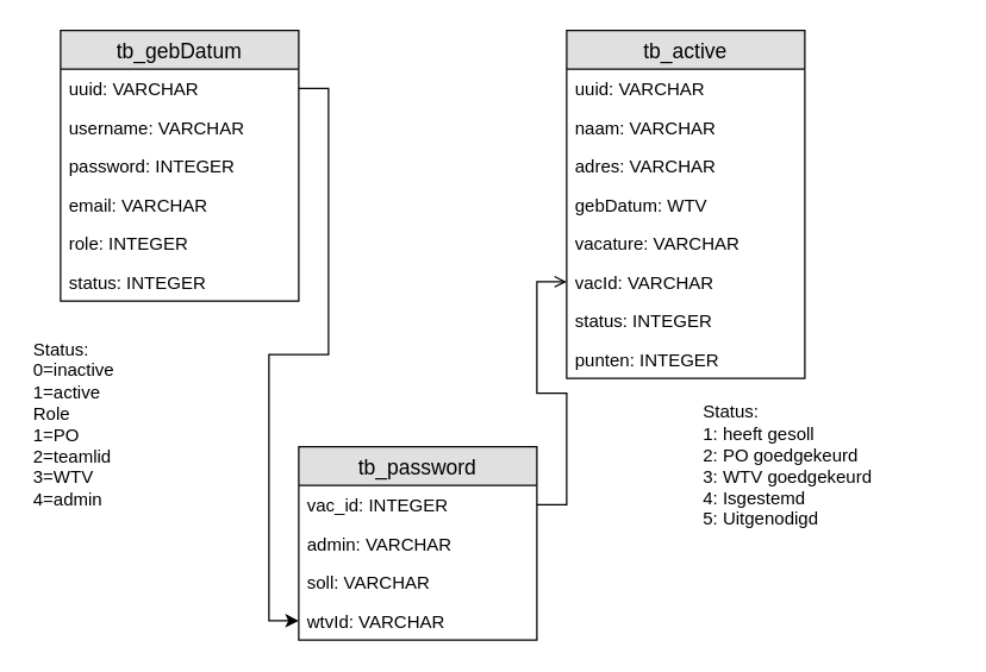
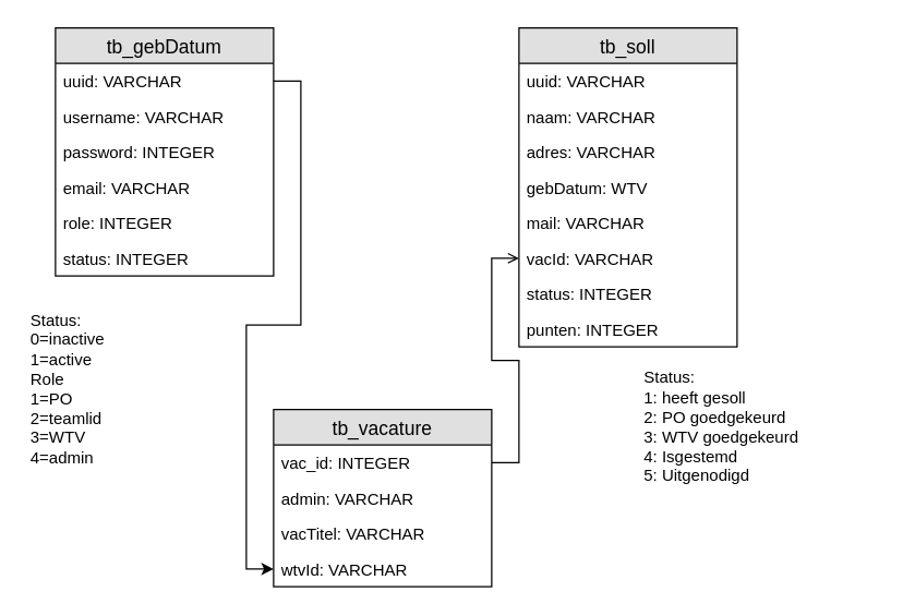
  <mxCell id="0" />
  <mxCell id="1" parent="0" />
  <mxCell id="2" value="tb_gebDatum" style="swimlane;fontStyle=0;childLayout=stackLayout;horizontal=1;startSize=26;fillColor=#e0e0e0;horizontalStack=0;resizeParent=1;resizeParentMax=0;resizeLast=0;collapsible=1;marginBottom=0;swimlaneFillColor=#ffffff;align=center;fontSize=14;" vertex="1" parent="1"><mxGeometry x="40" y="20" width="160" height="182" as="geometry" /></mxCell>
  <mxCell id="3" value="uuid: VARCHAR" style="text;strokeColor=none;fillColor=none;spacingLeft=4;spacingRight=4;overflow=hidden;rotatable=0;points=[[0,0.5],[1,0.5]];portConstraint=eastwest;fontSize=12;" vertex="1" parent="2"><mxGeometry y="26" width="160" height="26" as="geometry" /></mxCell>
  <mxCell id="4" value="username: VARCHAR" style="text;strokeColor=none;fillColor=none;spacingLeft=4;spacingRight=4;overflow=hidden;rotatable=0;points=[[0,0.5],[1,0.5]];portConstraint=eastwest;fontSize=12;" vertex="1" parent="2"><mxGeometry y="52" width="160" height="26" as="geometry" /></mxCell>
  <mxCell id="5" value="password: INTEGER" style="text;strokeColor=none;fillColor=none;spacingLeft=4;spacingRight=4;overflow=hidden;rotatable=0;points=[[0,0.5],[1,0.5]];portConstraint=eastwest;fontSize=12;" vertex="1" parent="2"><mxGeometry y="78" width="160" height="26" as="geometry" /></mxCell>
  <mxCell id="6" value="email: VARCHAR" style="text;strokeColor=none;fillColor=none;spacingLeft=4;spacingRight=4;overflow=hidden;rotatable=0;points=[[0,0.5],[1,0.5]];portConstraint=eastwest;fontSize=12;" vertex="1" parent="2"><mxGeometry y="104" width="160" height="26" as="geometry" /></mxCell>
  <mxCell id="7" value="role: INTEGER" style="text;strokeColor=none;fillColor=none;spacingLeft=4;spacingRight=4;overflow=hidden;rotatable=0;points=[[0,0.5],[1,0.5]];portConstraint=eastwest;fontSize=12;" vertex="1" parent="2"><mxGeometry y="130" width="160" height="26" as="geometry" /></mxCell>
  <mxCell id="8" value="status: INTEGER" style="text;strokeColor=none;fillColor=none;spacingLeft=4;spacingRight=4;overflow=hidden;rotatable=0;points=[[0,0.5],[1,0.5]];portConstraint=eastwest;fontSize=12;" vertex="1" parent="2"><mxGeometry y="156" width="160" height="26" as="geometry" /></mxCell>
- <mxCell id="9" value="tb_active" style="swimlane;fontStyle=0;childLayout=stackLayout;horizontal=1;startSize=26;fillColor=#e0e0e0;horizontalStack=0;resizeParent=1;resizeParentMax=0;resizeLast=0;collapsible=1;marginBottom=0;swimlaneFillColor=#ffffff;align=center;fontSize=14;" vertex="1" parent="1"><mxGeometry x="380" y="20" width="160" height="234" as="geometry" /></mxCell>
+ <mxCell id="9" value="tb_soll" style="swimlane;fontStyle=0;childLayout=stackLayout;horizontal=1;startSize=26;fillColor=#e0e0e0;horizontalStack=0;resizeParent=1;resizeParentMax=0;resizeLast=0;collapsible=1;marginBottom=0;swimlaneFillColor=#ffffff;align=center;fontSize=14;" vertex="1" parent="1"><mxGeometry x="380" y="20" width="160" height="234" as="geometry" /></mxCell>
  <mxCell id="10" value="uuid: VARCHAR" style="text;strokeColor=none;fillColor=none;spacingLeft=4;spacingRight=4;overflow=hidden;rotatable=0;points=[[0,0.5],[1,0.5]];portConstraint=eastwest;fontSize=12;" vertex="1" parent="9"><mxGeometry y="26" width="160" height="26" as="geometry" /></mxCell>
  <mxCell id="11" value="naam: VARCHAR" style="text;strokeColor=none;fillColor=none;spacingLeft=4;spacingRight=4;overflow=hidden;rotatable=0;points=[[0,0.5],[1,0.5]];portConstraint=eastwest;fontSize=12;" vertex="1" parent="9"><mxGeometry y="52" width="160" height="26" as="geometry" /></mxCell>
  <mxCell id="12" value="adres: VARCHAR" style="text;strokeColor=none;fillColor=none;spacingLeft=4;spacingRight=4;overflow=hidden;rotatable=0;points=[[0,0.5],[1,0.5]];portConstraint=eastwest;fontSize=12;" vertex="1" parent="9"><mxGeometry y="78" width="160" height="26" as="geometry" /></mxCell>
  <mxCell id="13" value="gebDatum: WTV" style="text;strokeColor=none;fillColor=none;spacingLeft=4;spacingRight=4;overflow=hidden;rotatable=0;points=[[0,0.5],[1,0.5]];portConstraint=eastwest;fontSize=12;" vertex="1" parent="9"><mxGeometry y="104" width="160" height="26" as="geometry" /></mxCell>
- <mxCell id="14" value="vacature: VARCHAR" style="text;strokeColor=none;fillColor=none;spacingLeft=4;spacingRight=4;overflow=hidden;rotatable=0;points=[[0,0.5],[1,0.5]];portConstraint=eastwest;fontSize=12;" vertex="1" parent="9"><mxGeometry y="130" width="160" height="26" as="geometry" /></mxCell>
+ <mxCell id="14" value="mail: VARCHAR" style="text;strokeColor=none;fillColor=none;spacingLeft=4;spacingRight=4;overflow=hidden;rotatable=0;points=[[0,0.5],[1,0.5]];portConstraint=eastwest;fontSize=12;" vertex="1" parent="9"><mxGeometry y="130" width="160" height="26" as="geometry" /></mxCell>
  <mxCell id="15" value="vacId: VARCHAR" style="text;strokeColor=none;fillColor=none;spacingLeft=4;spacingRight=4;overflow=hidden;rotatable=0;points=[[0,0.5],[1,0.5]];portConstraint=eastwest;fontSize=12;" vertex="1" parent="9"><mxGeometry y="156" width="160" height="26" as="geometry" /></mxCell>
  <mxCell id="16" value="status: INTEGER" style="text;strokeColor=none;fillColor=none;spacingLeft=4;spacingRight=4;overflow=hidden;rotatable=0;points=[[0,0.5],[1,0.5]];portConstraint=eastwest;fontSize=12;" vertex="1" parent="9"><mxGeometry y="182" width="160" height="26" as="geometry" /></mxCell>
  <mxCell id="17" value="punten: INTEGER" style="text;strokeColor=none;fillColor=none;spacingLeft=4;spacingRight=4;overflow=hidden;rotatable=0;points=[[0,0.5],[1,0.5]];portConstraint=eastwest;fontSize=12;" vertex="1" parent="9"><mxGeometry y="208" width="160" height="26" as="geometry" /></mxCell>
- <mxCell id="18" value="tb_password" style="swimlane;fontStyle=0;childLayout=stackLayout;horizontal=1;startSize=26;fillColor=#e0e0e0;horizontalStack=0;resizeParent=1;resizeParentMax=0;resizeLast=0;collapsible=1;marginBottom=0;swimlaneFillColor=#ffffff;align=center;fontSize=14;" vertex="1" parent="1"><mxGeometry x="200" y="300" width="160" height="130" as="geometry" /></mxCell>
+ <mxCell id="18" value="tb_vacature" style="swimlane;fontStyle=0;childLayout=stackLayout;horizontal=1;startSize=26;fillColor=#e0e0e0;horizontalStack=0;resizeParent=1;resizeParentMax=0;resizeLast=0;collapsible=1;marginBottom=0;swimlaneFillColor=#ffffff;align=center;fontSize=14;" vertex="1" parent="1"><mxGeometry x="200" y="300" width="160" height="130" as="geometry" /></mxCell>
  <mxCell id="19" value="vac_id: INTEGER" style="text;strokeColor=none;fillColor=none;spacingLeft=4;spacingRight=4;overflow=hidden;rotatable=0;points=[[0,0.5],[1,0.5]];portConstraint=eastwest;fontSize=12;" vertex="1" parent="18"><mxGeometry y="26" width="160" height="26" as="geometry" /></mxCell>
  <mxCell id="20" value="admin: VARCHAR" style="text;strokeColor=none;fillColor=none;spacingLeft=4;spacingRight=4;overflow=hidden;rotatable=0;points=[[0,0.5],[1,0.5]];portConstraint=eastwest;fontSize=12;" vertex="1" parent="18"><mxGeometry y="52" width="160" height="26" as="geometry" /></mxCell>
- <mxCell id="21" value="soll: VARCHAR" style="text;strokeColor=none;fillColor=none;spacingLeft=4;spacingRight=4;overflow=hidden;rotatable=0;points=[[0,0.5],[1,0.5]];portConstraint=eastwest;fontSize=12;" vertex="1" parent="18"><mxGeometry y="78" width="160" height="26" as="geometry" /></mxCell>
+ <mxCell id="21" value="vacTitel: VARCHAR" style="text;strokeColor=none;fillColor=none;spacingLeft=4;spacingRight=4;overflow=hidden;rotatable=0;points=[[0,0.5],[1,0.5]];portConstraint=eastwest;fontSize=12;" vertex="1" parent="18"><mxGeometry y="78" width="160" height="26" as="geometry" /></mxCell>
  <mxCell id="22" value="wtvId: VARCHAR" style="text;strokeColor=none;fillColor=none;spacingLeft=4;spacingRight=4;overflow=hidden;rotatable=0;points=[[0,0.5],[1,0.5]];portConstraint=eastwest;fontSize=12;" vertex="1" parent="18"><mxGeometry y="104" width="160" height="26" as="geometry" /></mxCell>
  <mxCell id="23" style="edgeStyle=orthogonalEdgeStyle;rounded=0;orthogonalLoop=1;jettySize=auto;html=1;exitX=1;exitY=0.5;exitDx=0;exitDy=0;entryX=0;entryY=0.5;entryDx=0;entryDy=0;" edge="1" parent="1" source="3" target="22"><mxGeometry relative="1" as="geometry" /></mxCell>
  <mxCell id="24" style="edgeStyle=orthogonalEdgeStyle;rounded=0;orthogonalLoop=1;jettySize=auto;html=1;exitX=1;exitY=0.5;exitDx=0;exitDy=0;entryX=0;entryY=0.5;entryDx=0;entryDy=0;endArrow=open;" edge="1" parent="1" source="19" target="15"><mxGeometry relative="1" as="geometry" /></mxCell>
  <mxCell id="25" value="Status: &lt;br&gt;0=inactive&lt;br&gt;1=active&lt;br&gt;Role&lt;br&gt;1=PO&lt;br&gt;2=teamlid&lt;br&gt;3=WTV&lt;br&gt;4=admin" style="text;html=1;strokeColor=none;fillColor=none;align=left;verticalAlign=middle;whiteSpace=wrap;rounded=0;" vertex="1" parent="1"><mxGeometry x="20" y="220" width="90" height="130" as="geometry" /></mxCell>
  <mxCell id="26" value="&lt;div&gt;&lt;span&gt;Status:&lt;/span&gt;&lt;/div&gt;&lt;div&gt;&lt;span&gt;1: heeft gesoll&lt;/span&gt;&lt;/div&gt;&lt;div&gt;&lt;span&gt;2: PO goedgekeurd&lt;/span&gt;&lt;/div&gt;&lt;div&gt;&lt;span&gt;3: WTV goedgekeurd&lt;/span&gt;&lt;/div&gt;&lt;div&gt;&lt;span&gt;4: Isgestemd&lt;/span&gt;&lt;/div&gt;&lt;div&gt;&lt;span&gt;5: Uitgenodigd&lt;/span&gt;&lt;/div&gt;" style="text;html=1;strokeColor=none;fillColor=none;align=left;verticalAlign=middle;whiteSpace=wrap;rounded=0;" vertex="1" parent="1"><mxGeometry x="470" y="265" width="170" height="95" as="geometry" /></mxCell>
